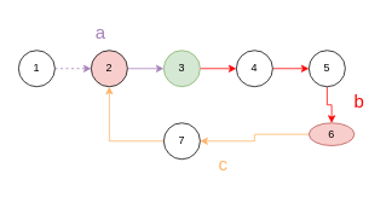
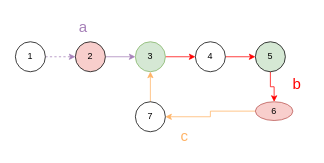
  <mxCell id="0" />
  <mxCell id="1" parent="0" />
  <mxCell id="2" style="edgeStyle=orthogonalEdgeStyle;rounded=0;orthogonalLoop=1;jettySize=auto;html=1;entryX=0;entryY=0.5;entryDx=0;entryDy=0;strokeColor=#A680B8;dashed=1;" parent="1" source="3" target="5" edge="1"><mxGeometry relative="1" as="geometry" /></mxCell>
  <mxCell id="3" value="1" style="ellipse;whiteSpace=wrap;html=1;aspect=fixed;" parent="1" vertex="1"><mxGeometry x="20" y="55" width="40" height="40" as="geometry" /></mxCell>
  <mxCell id="4" style="edgeStyle=orthogonalEdgeStyle;rounded=0;orthogonalLoop=1;jettySize=auto;html=1;entryX=0;entryY=0.5;entryDx=0;entryDy=0;strokeColor=#A680B8;" parent="1" source="5" target="7" edge="1"><mxGeometry relative="1" as="geometry" /></mxCell>
  <mxCell id="5" value="2" style="ellipse;whiteSpace=wrap;html=1;aspect=fixed;fillColor=#f8cecc;" parent="1" vertex="1"><mxGeometry x="100" y="55" width="40" height="40" as="geometry" /></mxCell>
  <mxCell id="6" style="edgeStyle=orthogonalEdgeStyle;rounded=0;orthogonalLoop=1;jettySize=auto;html=1;entryX=0;entryY=0.5;entryDx=0;entryDy=0;strokeColor=#FF0000;" parent="1" source="7" target="9" edge="1"><mxGeometry relative="1" as="geometry" /></mxCell>
  <mxCell id="7" value="3" style="ellipse;whiteSpace=wrap;html=1;aspect=fixed;fillColor=#d5e8d4;strokeColor=#82b366;" parent="1" vertex="1"><mxGeometry x="180" y="55" width="40" height="40" as="geometry" /></mxCell>
  <mxCell id="8" style="edgeStyle=orthogonalEdgeStyle;rounded=0;orthogonalLoop=1;jettySize=auto;html=1;entryX=0;entryY=0.5;entryDx=0;entryDy=0;strokeColor=#FF0000;" parent="1" source="9" target="11" edge="1"><mxGeometry relative="1" as="geometry" /></mxCell>
  <mxCell id="9" value="4" style="ellipse;whiteSpace=wrap;html=1;aspect=fixed;" parent="1" vertex="1"><mxGeometry x="260" y="55" width="40" height="40" as="geometry" /></mxCell>
  <mxCell id="10" style="edgeStyle=orthogonalEdgeStyle;rounded=0;orthogonalLoop=1;jettySize=auto;html=1;entryX=0.5;entryY=0;entryDx=0;entryDy=0;strokeColor=#FF0000;" parent="1" source="11" target="13" edge="1"><mxGeometry relative="1" as="geometry" /></mxCell>
- <mxCell id="11" value="5" style="ellipse;whiteSpace=wrap;html=1;aspect=fixed;" parent="1" vertex="1"><mxGeometry x="340" y="55" width="40" height="40" as="geometry" /></mxCell>
+ <mxCell id="11" value="5" style="ellipse;whiteSpace=wrap;html=1;aspect=fixed;fillColor=#d5e8d4;" parent="1" vertex="1"><mxGeometry x="340" y="55" width="40" height="40" as="geometry" /></mxCell>
  <mxCell id="12" style="edgeStyle=orthogonalEdgeStyle;rounded=0;orthogonalLoop=1;jettySize=auto;html=1;entryX=1;entryY=0.5;entryDx=0;entryDy=0;strokeColor=#FFB366;" parent="1" source="13" target="15" edge="1"><mxGeometry relative="1" as="geometry" /></mxCell>
  <mxCell id="13" value="6" style="ellipse;whiteSpace=wrap;html=1;aspect=fixed;fillColor=#f8cecc;strokeColor=#b85450;" parent="1" vertex="1"><mxGeometry x="340" y="135" width="50" height="25" as="geometry" /></mxCell>
- <mxCell id="14" style="edgeStyle=orthogonalEdgeStyle;rounded=0;orthogonalLoop=1;jettySize=auto;html=1;strokeColor=#FFB366;" parent="1" source="15" target="5" edge="1"><mxGeometry relative="1" as="geometry" /></mxCell>
+ <mxCell id="14" style="edgeStyle=orthogonalEdgeStyle;rounded=0;orthogonalLoop=1;jettySize=auto;html=1;entryX=0.5;entryY=1;entryDx=0;entryDy=0;strokeColor=#FFB366;" parent="1" source="15" target="7" edge="1"><mxGeometry relative="1" as="geometry" /></mxCell>
  <mxCell id="15" value="7" style="ellipse;whiteSpace=wrap;html=1;aspect=fixed;" parent="1" vertex="1"><mxGeometry x="180" y="135" width="40" height="40" as="geometry" /></mxCell>
  <mxCell id="16" value="a" style="text;html=1;align=center;verticalAlign=middle;resizable=0;points=[];;autosize=1;fontColor=#A680B8;fontSize=20;" parent="1" vertex="1"><mxGeometry x="95" y="20" width="30" height="30" as="geometry" /></mxCell>
  <mxCell id="17" value="b" style="text;html=1;align=center;verticalAlign=middle;resizable=0;points=[];;autosize=1;fontColor=#FF0000;fontSize=20;" parent="1" vertex="1"><mxGeometry x="380" y="95" width="30" height="30" as="geometry" /></mxCell>
  <mxCell id="18" value="c" style="text;html=1;align=center;verticalAlign=middle;resizable=0;points=[];;autosize=1;fontColor=#FFB366;fontSize=20;" parent="1" vertex="1"><mxGeometry x="230" y="165" width="30" height="30" as="geometry" /></mxCell>
